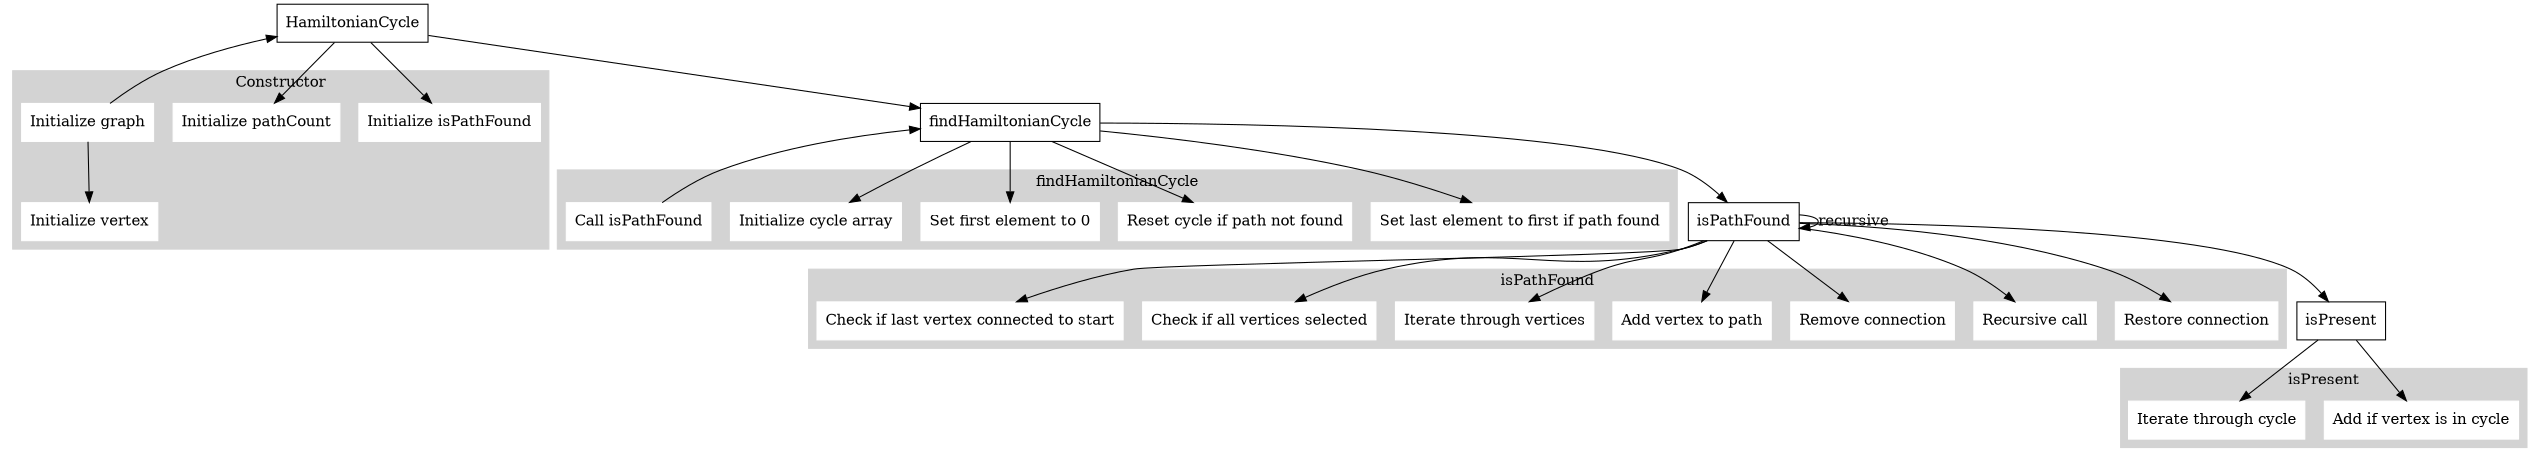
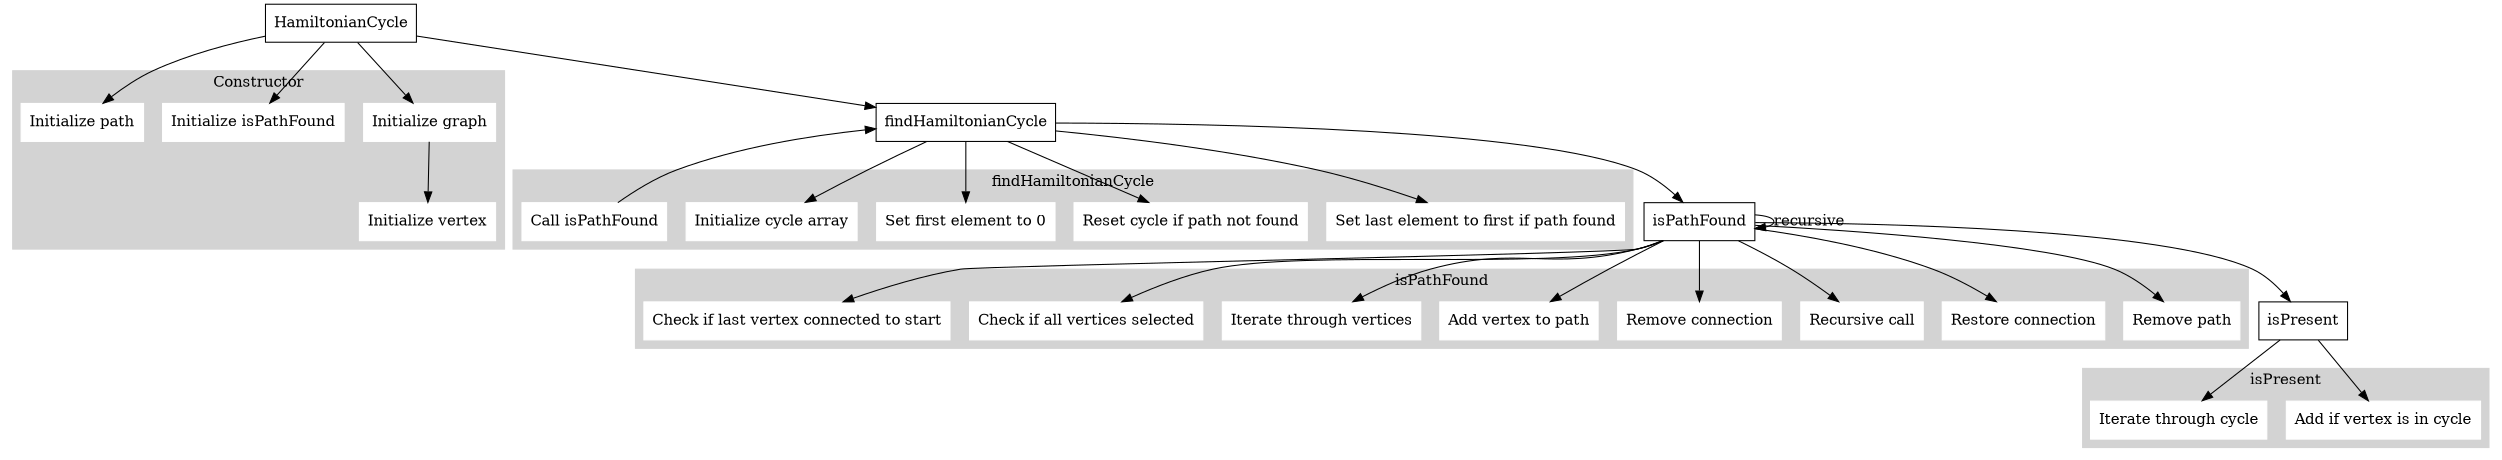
  digraph {
    node [color=white shape=box style=filled]
    n1 [label="Initialize vertex"]
-   n2 [label="Initialize pathCount"]
+   n2 [label="Initialize path"]
    n3 [label="Initialize isPathFound"]
    n4 [label="Initialize graph"]
    n5 [label="Initialize cycle array"]
    n6 [label="Set first element to 0"]
    n7 [label="Call isPathFound"]
    n8 [label="Reset cycle if path not found"]
    n9 [label="Set last element to first if path found"]
    n10 [label="Check if last vertex connected to start"]
    n11 [label="Check if all vertices selected"]
    n12 [label="Iterate through vertices"]
    n13 [label="Add vertex to path"]
    n14 [label="Remove connection"]
    n15 [label="Recursive call"]
    n16 [label="Restore connection"]
+   n17 [label="Remove path"]
    n18 [label="Iterate through cycle"]
    n19 [label="Add if vertex is in cycle"]
    n20 [label=findHamiltonianCycle color="" style=""]
    n21 [label=HamiltonianCycle color="" style=""]
    n22 [label=isPathFound color="" style=""]
    n23 [label=isPresent color="" style=""]
    subgraph cluster_1 {
      color=lightgrey
      label=Constructor
      style=filled
      n1
      n2
      n3
      n4
    }
    subgraph cluster_2 {
      color=lightgrey
      label=findHamiltonianCycle
      style=filled
      n5
      n6
      n7
      n8
      n9
    }
    subgraph cluster_3 {
      color=lightgrey
      label=isPathFound
      style=filled
      n10
      n11
      n12
      n13
      n14
      n15
      n16
+     n17
    }
    subgraph cluster_4 {
      color=lightgrey
      label=isPresent
      style=filled
      n18
      n19
    }
    n4 -> n1
    n7 -> n20
    n20 -> n5
    n20 -> n6
    n20 -> n8
    n20 -> n9
    n20 -> n22
    n21 -> n2
    n21 -> n3
-   n4 -> n21
+   n21 -> n4
    n21 -> n20
    n22 -> n10
    n22 -> n11
    n22 -> n12
    n22 -> n13
    n22 -> n14
    n22 -> n15
    n22 -> n16
+   n22 -> n17
    n22 -> n22 [label=recursive]
    n22 -> n23
    n23 -> n18
    n23 -> n19
  }
